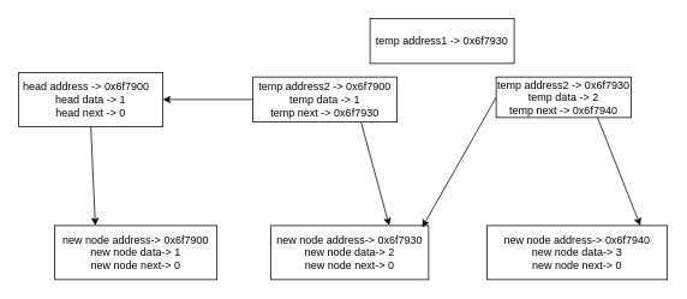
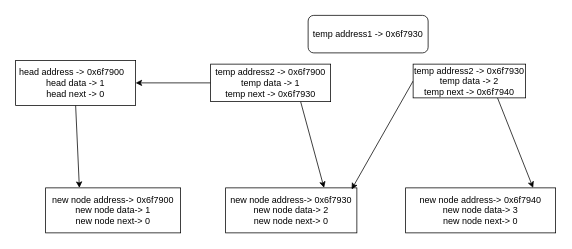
  <mxCell id="0" />
  <mxCell id="1" parent="0" />
  <mxCell id="2" value="&lt;div&gt;new node address-&amp;gt; 0x6f7900&lt;/div&gt;&lt;div&gt;new node data-&amp;gt; 1&lt;/div&gt;&lt;div&gt;new node next-&amp;gt; 0&lt;/div&gt;" style="rounded=0;whiteSpace=wrap;html=1;" vertex="1" parent="1"><mxGeometry x="60" y="250" width="180" height="60" as="geometry" /></mxCell>
  <mxCell id="3" style="edgeStyle=none;html=1;exitX=0.5;exitY=1;exitDx=0;exitDy=0;entryX=0.25;entryY=0;entryDx=0;entryDy=0;" edge="1" parent="1" source="4" target="2"><mxGeometry relative="1" as="geometry" /></mxCell>
  <mxCell id="4" value="&lt;div&gt;head address -&amp;gt; 0x6f7900&amp;nbsp; &amp;nbsp;&lt;/div&gt;&lt;div&gt;head data -&amp;gt; 1&lt;/div&gt;&lt;div&gt;head next -&amp;gt; 0&lt;/div&gt;" style="rounded=0;whiteSpace=wrap;html=1;" vertex="1" parent="1"><mxGeometry x="20" y="80" width="160" height="60" as="geometry" /></mxCell>
  <mxCell id="5" value="&lt;div&gt;new node address-&amp;gt; 0x6f7930&lt;/div&gt;&lt;div&gt;new node data-&amp;gt; 2&lt;/div&gt;&lt;div&gt;new node next-&amp;gt; 0&lt;/div&gt;" style="rounded=0;whiteSpace=wrap;html=1;" vertex="1" parent="1"><mxGeometry x="300" y="250" width="175" height="60" as="geometry" /></mxCell>
  <mxCell id="6" style="edgeStyle=none;html=1;exitX=0;exitY=0.5;exitDx=0;exitDy=0;entryX=1;entryY=0.5;entryDx=0;entryDy=0;" edge="1" parent="1" source="8" target="4"><mxGeometry relative="1" as="geometry" /></mxCell>
  <mxCell id="7" style="edgeStyle=none;html=1;exitX=0.75;exitY=1;exitDx=0;exitDy=0;entryX=0.75;entryY=0;entryDx=0;entryDy=0;" edge="1" parent="1" source="8" target="5"><mxGeometry relative="1" as="geometry" /></mxCell>
  <mxCell id="8" value="&lt;div&gt;temp address2 -&amp;gt; 0x6f7900&lt;/div&gt;&lt;div&gt;temp data -&amp;gt; 1&lt;/div&gt;&lt;div&gt;temp next -&amp;gt; 0x6f7930&lt;/div&gt;" style="rounded=0;whiteSpace=wrap;html=1;" vertex="1" parent="1"><mxGeometry x="280" y="85" width="160" height="50" as="geometry" /></mxCell>
  <mxCell id="9" value="&lt;div&gt;new node address-&amp;gt; 0x6f7940&lt;/div&gt;&lt;div&gt;new node data-&amp;gt; 3&lt;/div&gt;&lt;div&gt;new node next-&amp;gt; 0&lt;/div&gt;" style="rounded=0;whiteSpace=wrap;html=1;" vertex="1" parent="1"><mxGeometry x="540" y="250" width="200" height="60" as="geometry" /></mxCell>
- <mxCell id="10" value="temp address1 -&amp;gt; 0x6f7930" style="rounded=0;whiteSpace=wrap;html=1;" vertex="1" parent="1"><mxGeometry x="410" y="20" width="160" height="50" as="geometry" /></mxCell>
+ <mxCell id="10" value="temp address1 -&amp;gt; 0x6f7930" style="whiteSpace=wrap;html=1;rounded=1;" vertex="1" parent="1"><mxGeometry x="410" y="20" width="160" height="50" as="geometry" /></mxCell>
  <mxCell id="11" style="edgeStyle=none;html=1;exitX=0;exitY=0.5;exitDx=0;exitDy=0;entryX=0.96;entryY=0.033;entryDx=0;entryDy=0;entryPerimeter=0;" edge="1" parent="1" source="13" target="5"><mxGeometry relative="1" as="geometry" /></mxCell>
  <mxCell id="12" style="edgeStyle=none;html=1;exitX=0.75;exitY=1;exitDx=0;exitDy=0;entryX=0.85;entryY=0;entryDx=0;entryDy=0;entryPerimeter=0;" edge="1" parent="1" source="13" target="9"><mxGeometry relative="1" as="geometry" /></mxCell>
  <mxCell id="13" value="&lt;div&gt;temp address2 -&amp;gt; 0x6f7930&lt;/div&gt;&lt;div&gt;temp data -&amp;gt; 2&lt;/div&gt;&lt;div&gt;temp next -&amp;gt; 0x6f7940&lt;/div&gt;" style="rounded=0;whiteSpace=wrap;html=1;" vertex="1" parent="1"><mxGeometry x="550" y="85" width="150" height="45" as="geometry" /></mxCell>
